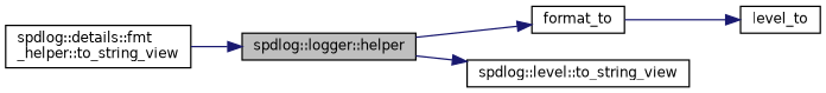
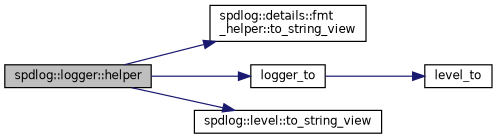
  digraph {
    rankdir=LR
    node [color=black fillcolor=white fontname=Helvetica fontsize=10 shape=record style=filled]
    edge [color=midnightblue fontname=Helvetica fontsize=10 labelfontname=Helvetica labelfontsize=10 style=solid]
    n1 [fillcolor=grey75 fontcolor=black height=0.2 label="spdlog::logger::helper" width=0.4]
    n2 [height=0.2 label="spdlog::details::fmt\l_helper::to_string_view" width=0.4]
-   n3 [height=0.2 label=format_to width=0.4]
+   n3 [height=0.2 label=logger_to width=0.4]
    n4 [height=0.2 label="spdlog::level::to_string_view" width=0.4]
    n5 [height=0.2 label=level_to width=0.4]
-   n2 -> n1
+   n1 -> n2
    n1 -> n3
    n1 -> n4
    n3 -> n5
  }
